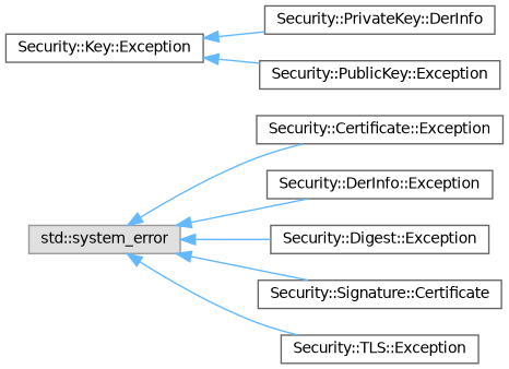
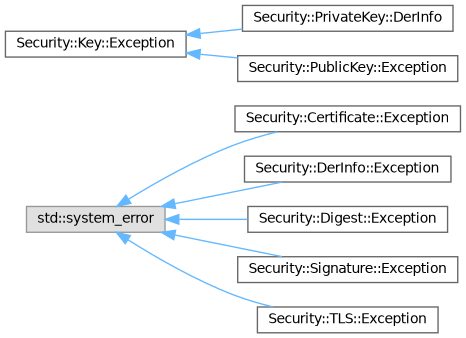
  digraph {
    rankdir=LR
    node [color=grey40 fillcolor=white fontname=Helvetica fontsize=10 shape=box style=filled]
    edge [color=steelblue1 dir=back fontname=Helvetica fontsize=10 labelfontname=Helvetica labelfontsize=10 style=solid]
    n1 [color=grey60 fillcolor="#E0E0E0" height=0.2 label="std::system_error" width=0.4]
    n2 [height=0.2 label="Security::Certificate::Exception" width=0.4]
    n3 [height=0.2 label="Security::DerInfo::Exception" width=0.4]
    n4 [height=0.2 label="Security::Digest::Exception" width=0.4]
-   n5 [height=0.2 label="Security::Signature::Certificate" width=0.4]
+   n5 [height=0.2 label="Security::Signature::Exception" width=0.4]
    n6 [height=0.2 label="Security::TLS::Exception" width=0.4]
    n7 [height=0.2 label="Security::Key::Exception" width=0.4]
    n8 [height=0.2 label="Security::PrivateKey::DerInfo" width=0.4]
    n9 [height=0.2 label="Security::PublicKey::Exception" width=0.4]
    n1 -> n2
    n1 -> n3
    n1 -> n4
    n1 -> n5
    n1 -> n6
    n7 -> n8
    n7 -> n9
  }
